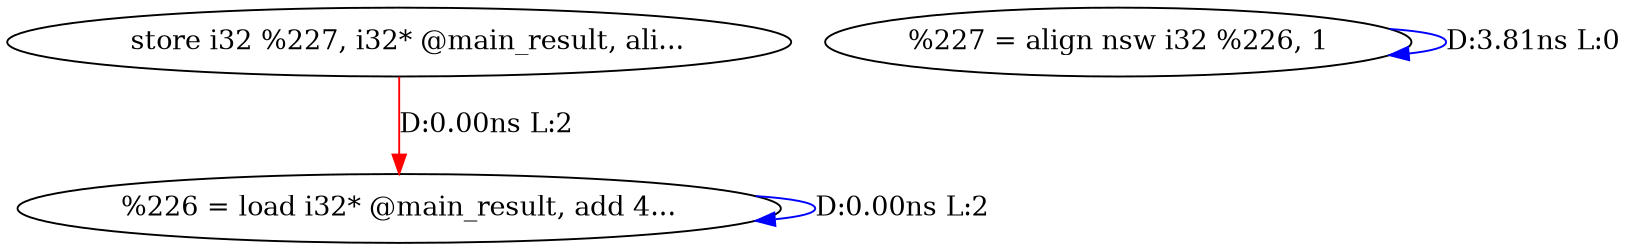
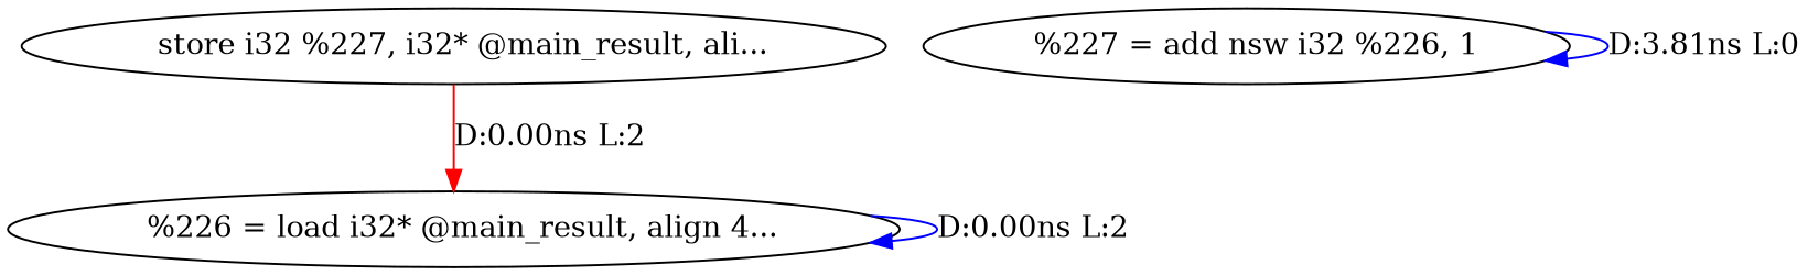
  digraph {
    edge [color=blue]
-   n1 [label="%226 = load i32* @main_result, add 4..."]
+   n1 [label="  %226 = load i32* @main_result, align 4..."]
    n2 [label="  store i32 %227, i32* @main_result, ali..."]
-   n3 [label="%227 = align nsw i32 %226, 1"]
+   n3 [label="  %227 = add nsw i32 %226, 1"]
    n1 -> n1 [label="D:0.00ns L:2"]
    n2 -> n1 [color=red label="D:0.00ns L:2"]
    n3 -> n3 [label="D:3.81ns L:0"]
  }
